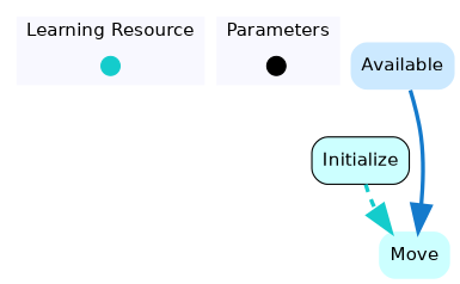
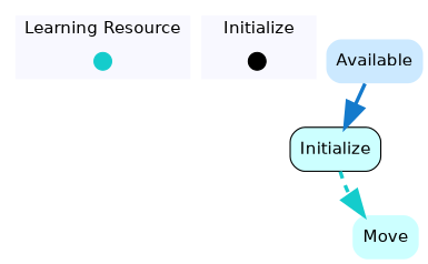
  digraph {
    node [color=black fontname=Helvetica shape=point style="rounded,filled"]
    edge [arrowsize=2.0 penwidth=3.0]
    intializeNonFrameworkOverview [color="0.5, 0.9 , 0.8" fixedsize=true fontcolor=white height=.2 style=filled width=.2]
    contextOverview [fixedsize=true fontcolor=white height=.2 style=filled width=.2 fontname=""]
    n3 [fillcolor="0.5, 0.2, 1.0" label=Initialize shape=box]
    n4 [color="0.5, 0.2, 1.0" label=Move shape=none]
    n5 [color="0.574, 0.2, 1.0" label=Available shape=none]
    subgraph cluster_1 {
      color=white
      fillcolor=ghostwhite
      fontname=Helvetica
      label="Learning Resource"
      labeljust=l
      nodesep=0.1
      style=filled
      intializeNonFrameworkOverview
    }
    subgraph cluster_2 {
      color=white
      fillcolor=ghostwhite
      fontname=Helvetica
-     label=Parameters
+     label=Initialize
      labeljust=l
      style=filled
      contextOverview
    }
    n3 -> n4 [color="0.5, 0.9 , 0.8" headport=nw style=dashed]
-   n5 -> n4 [color="0.574, 0.9 , 0.8"]
+   n5 -> n3 [color="0.574, 0.9 , 0.8"]
  }
